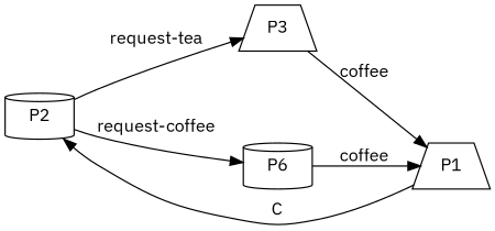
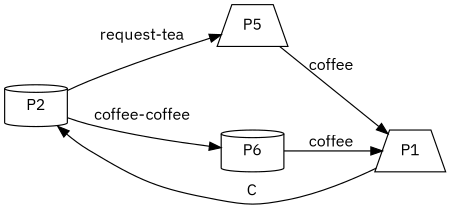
  digraph {
    fontname="IBM Plex Sans"
    rankdir=LR
    splines=true
    node [fontname="IBM Plex Sans" shape=cylinder]
    edge [fontname="IBM Plex Sans"]
    P2
    P1 [shape=trapezium]
-   P3 [shape=trapezium]
+   P3 [shape=trapezium label=P5]
    I [shape=box style=invis]
    n5 [label=P6]
    P2 -> P3 [label="request-tea"]
    P2 -> I [style=invis]
-   P2 -> n5 [label="request-coffee"]
+   P2 -> n5 [label="coffee-coffee"]
    P1 -> P2 [label=C]
    P3 -> P1 [label=coffee]
    n5 -> P1 [label=coffee]
  }
